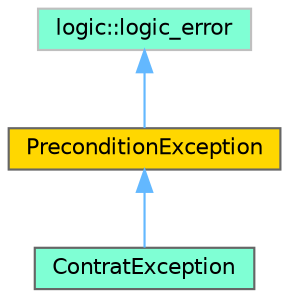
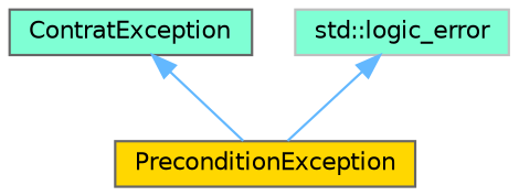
  digraph {
    node [color=gray40 fillcolor=aquamarine fontname=Helvetica fontsize=10 shape=box style=filled]
    edge [color=steelblue1 dir=back fontname=Helvetica fontsize=10 labelfontname=Helvetica labelfontsize=10 style=solid]
    n1 [fillcolor=gold fontcolor=black height=0.2 label=PreconditionException width=0.4]
    n2 [height=0.2 label=ContratException width=0.4]
-   n3 [color=grey75 height=0.2 label="logic::logic_error" width=0.4]
-   n1 -> n2
+   n3 [color=grey75 height=0.2 label="std::logic_error" width=0.4]
+   n2 -> n1
    n3 -> n1
  }
